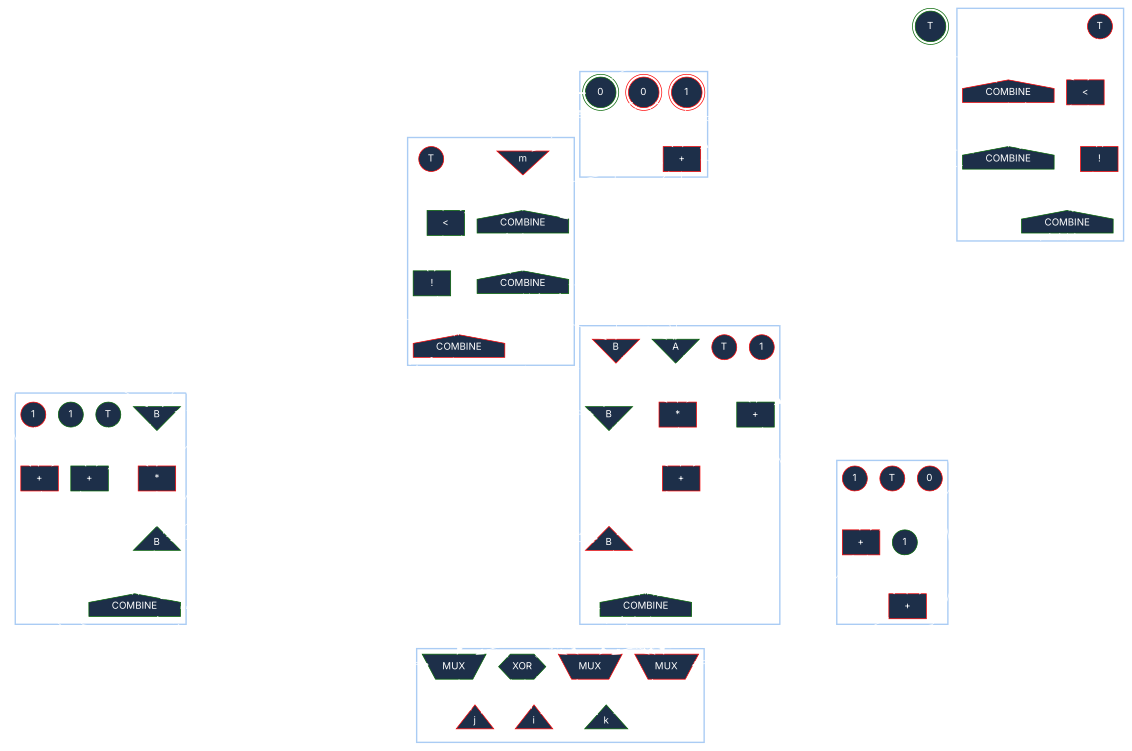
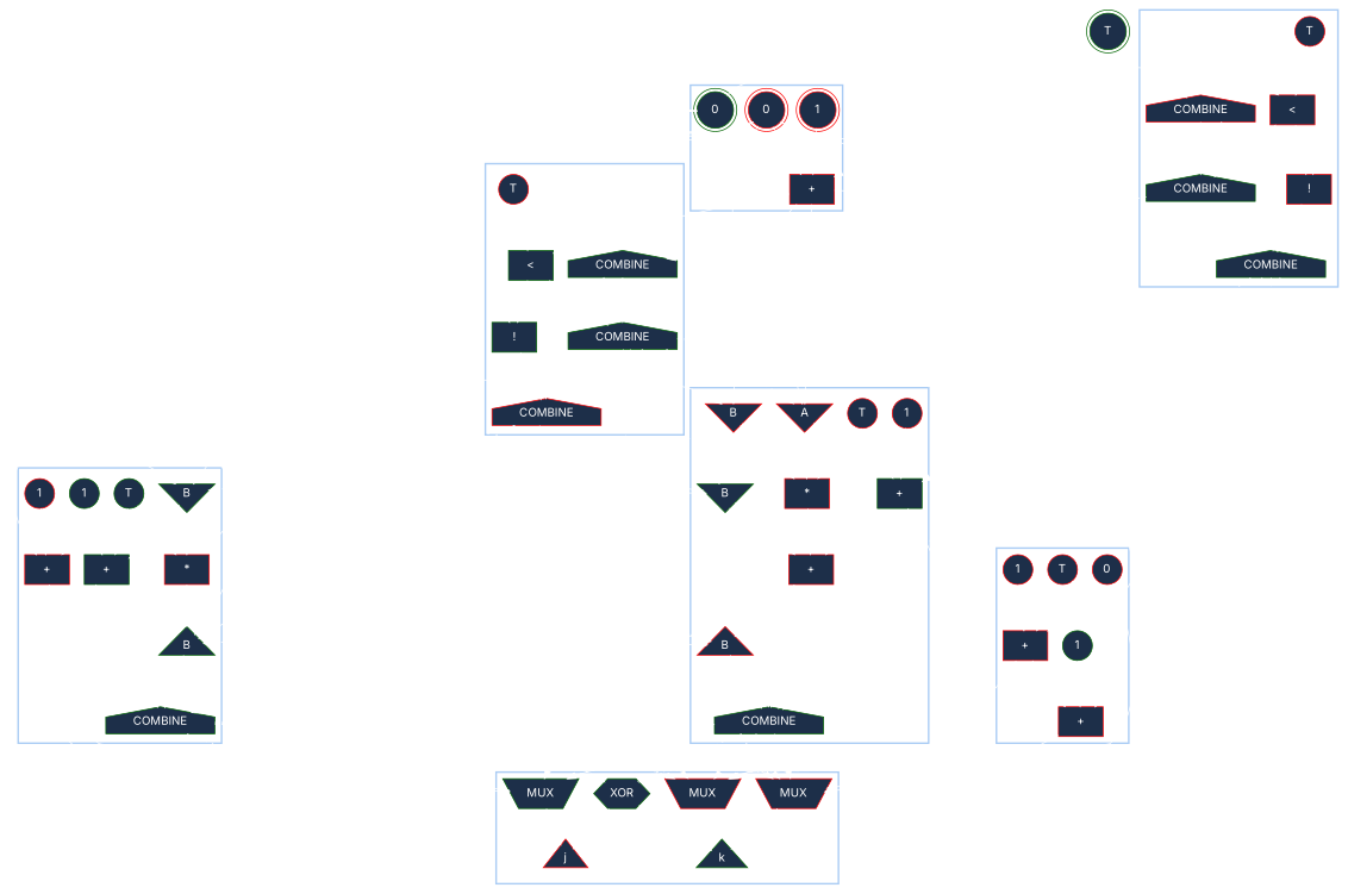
  digraph {
    fontname=Inter
    node [color=red fillcolor="#1d2f49" fontcolor=white fontname=Inter shape=box style=filled]
    edge [color=white fontcolor=white fontname=Inter]
    n1 [label=1 shape=doublecircle]
    n2 [label=0 shape=doublecircle]
    n3 [color=darkgreen label=0 shape=doublecircle]
    n4 [label="+" operator=ADD]
    n5 [label=T shape=circle]
    n6 [label=COMBINE shape=house]
    n7 [color=darkgreen label=COMBINE shape=house]
    n8 [color=darkgreen label=COMBINE shape=house]
    n9 [label="\<" operator=LT type=int]
    n10 [label="!" operator=NOT type=bool]
    n11 [label=1 shape=circle]
    n12 [color=darkgreen label=1 shape=circle]
    n13 [label=0 shape=circle]
    n14 [label=T shape=circle]
    n15 [label="+" operator=ADD type=int]
    n16 [label="+" operator=ADD type=int]
    n17 [label=T shape=circle]
-   n18 [label=m shape=invtriangle type=int]
    n19 [color=darkgreen label=COMBINE shape=house]
    n20 [color=darkgreen label=COMBINE shape=house]
    n21 [label=COMBINE shape=house]
    n22 [color=darkgreen label="\<" operator=LT type=int]
    n23 [color=darkgreen label="!" operator=NOT type=int]
    n24 [label=1 shape=circle]
    n25 [label=T shape=circle]
    n26 [color=darkgreen label="+" operator=ADD type=int]
    n27 [label="*" operator=MUL type=int]
    n28 [label="+" operator=ADD type=int]
-   n29 [color=darkgreen label=A shape=invtriangle type=int]
+   n29 [label=A shape=invtriangle type=int]
    n30 [label=B shape=invtriangle type=int]
    n31 [color=darkgreen label=B shape=invtriangle type=int]
    n32 [label=B shape=triangle]
    n33 [color=darkgreen label=COMBINE shape=house]
    n34 [label=1 shape=circle]
    n35 [color=darkgreen label=1 shape=circle]
    n36 [color=darkgreen label=T shape=circle]
    n37 [color=darkgreen label=B shape=invtriangle type=int]
    n38 [label="+" operator=ADD type=int]
    n39 [color=darkgreen label="+" operator=ADD type=int]
    n40 [label="*" operator=MUL type=int]
    n41 [color=darkgreen label=B shape=triangle]
    n42 [color=darkgreen label=COMBINE shape=house]
    n43 [color=darkgreen label=MUX shape=invtrapezium]
    n44 [label=MUX shape=invtrapezium]
    n45 [label=MUX shape=invtrapezium]
    n46 [color=darkgreen label=XOR shape=hexagon]
    n47 [color=darkgreen label=k shape=triangle]
-   n48 [label=i shape=triangle]
    n49 [label=j shape=triangle]
    n50 [color=darkgreen label=T shape=doublecircle]
    subgraph cluster_1 {
      color="#aaccf4"
      penwidth=2
      n1
      n2
      n3
      n4
    }
    subgraph cluster_2 {
      color="#aaccf4"
      penwidth=2
      n5
      n6
      n7
      n8
      n9
      n10
    }
    subgraph cluster_3 {
      color="#aaccf4"
      penwidth=2
      n11
      n12
      n13
      n14
      n15
      n16
    }
    subgraph cluster_4 {
      color="#aaccf4"
      penwidth=2
      n17
-     n18
      n19
      n20
      n21
      n22
      n23
    }
    subgraph cluster_5 {
      color="#aaccf4"
      penwidth=2
      n24
      n25
      n26
      n27
      n28
      n29
      n30
      n31
      n32
      n33
    }
    subgraph cluster_6 {
      color="#aaccf4"
      penwidth=2
      n34
      n35
      n36
      n37
      n38
      n39
      n40
      n41
      n42
    }
    subgraph cluster_7 {
      color="#aaccf4"
      penwidth=2
      n43
      n44
      n45
      n46
      n47
-     n48
      n49
    }
    n1 -> n4 [label=RHS]
    n2 -> n4 [label=LHS]
    n2 -> n15 [label=LHS]
    n2 -> n29 [label="[1]"]
    n2 -> n31 [label="[0]"]
    n2 -> n32 [label="[0]"]
    n2 -> n37 [label="[0]"]
    n2 -> n38 [label=LHS]
    n2 -> n41 [label="[0]"]
    n2 -> n44 [label=i2]
    n2 -> n44 [label=i3]
    n3 -> n9 [label=LHS]
    n3 -> n30 [label="[1]"]
    n3 -> n31 [label="[1]"]
    n3 -> n32 [label="[1]"]
    n3 -> n37 [label="[1]"]
    n3 -> n39 [label=LHS]
    n3 -> n41 [label="[1]"]
    n3 -> n43 [label=j2]
    n4 -> n22 [label=LHS]
    n4 -> n26 [label=LHS]
    n4 -> n29 [label="[0]"]
    n4 -> n30 [label="[0]"]
    n5 -> n9 [style=dotted]
    n5 -> n10 [style=dotted]
    n6 -> n7
    n6 -> n8
-   n7 -> n18 [style=dotted]
    n7 -> n19 [style=dotted]
    n8 -> n43 [label=j1 style=dotted]
    n8 -> n44 [label=i1 style=dotted]
    n8 -> n45 [label=k1 style=dotted]
    n8 -> n46 [style=dotted]
    n9 -> n7
    n9 -> n10
    n10 -> n8
    n11 -> n15 [label=RHS]
    n12 -> n16 [label=RHS]
    n13 -> n43 [label=j1]
    n14 -> n15 [style=dotted]
    n14 -> n16 [style=dotted]
    n15 -> n16 [label=LHS]
    n15 -> n44 [label=i1]
    n16 -> n45 [label=k1]
    n17 -> n22 [style=dotted]
    n17 -> n23 [style=dotted]
-   n18 -> n19 [style=dotted]
-   n18 -> n22 [label=RHS]
    n19 -> n20
    n19 -> n21
    n20 -> n29 [style=dotted]
    n20 -> n30 [style=dotted]
    n20 -> n31 [style=dotted]
    n20 -> n32 [style=dotted]
    n20 -> n33 [style=dotted]
    n21 -> n37 [style=dotted]
    n21 -> n41 [style=dotted]
    n21 -> n42 [style=dotted]
    n22 -> n20
    n22 -> n23
    n23 -> n21
    n24 -> n26 [label=RHS]
    n25 -> n26 [style=dotted]
    n25 -> n27 [style=dotted]
    n25 -> n28 [style=dotted]
    n26 -> n45 [label=k2]
    n27 -> n28 [label=RHS]
    n28 -> n32
    n29 -> n27 [label=LHS]
    n29 -> n33 [style=dotted]
    n30 -> n27 [label=RHS]
    n30 -> n33 [style=dotted]
    n31 -> n28 [label=LHS]
    n31 -> n33 [style=dotted]
    n32 -> n33 [style=dotted]
    n33 -> n43 [label=j2 style=dotted]
    n33 -> n44 [label=i2 style=dotted]
    n33 -> n45 [label=k2 style=dotted]
    n33 -> n46 [style=dotted]
    n34 -> n38 [label=RHS]
    n35 -> n39 [label=RHS]
    n36 -> n38 [style=dotted]
    n36 -> n39 [style=dotted]
    n36 -> n40 [style=dotted]
    n37 -> n40 [label=RHS]
    n37 -> n42 [style=dotted]
    n38 -> n45 [label=k3]
    n39 -> n43 [label=j3]
    n40 -> n41
    n41 -> n42 [style=dotted]
    n42 -> n43 [label=j3 style=dotted]
    n42 -> n44 [label=i3 style=dotted]
    n42 -> n45 [label=k3 style=dotted]
    n42 -> n46 [style=dotted]
    n43 -> n49
-   n44 -> n48
    n45 -> n47
    n46 -> n47 [style=dotted]
-   n46 -> n48 [style=dotted]
    n46 -> n49 [style=dotted]
    n50 -> n4 [style=dotted]
    n50 -> n6 [style=dotted]
  }
